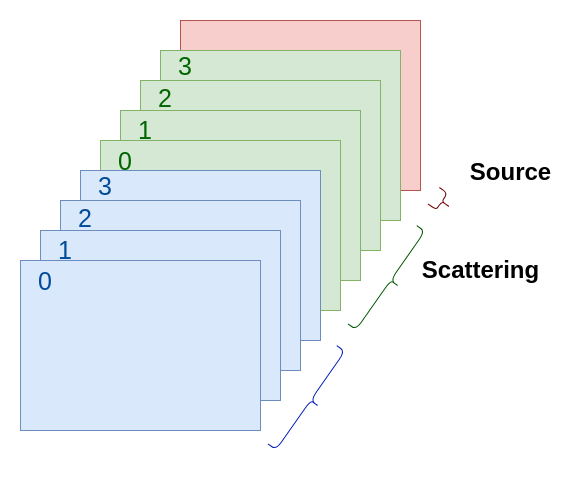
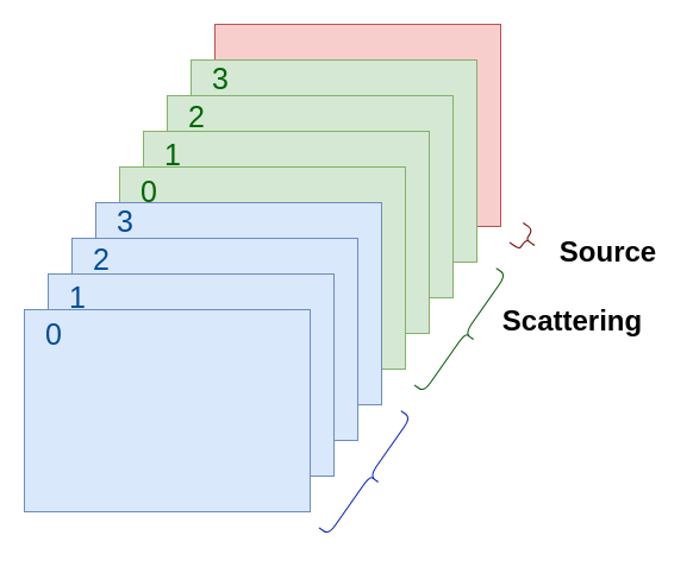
  <mxCell id="0" />
  <mxCell id="1" parent="0" />
  <mxCell id="2" value="" style="rounded=0;whiteSpace=wrap;html=1;labelPosition=left;verticalLabelPosition=middle;align=right;verticalAlign=middle;textDirection=ltr;fillColor=#f8cecc;strokeColor=#b85450;" vertex="1" parent="1"><mxGeometry x="180" y="20" width="240" height="170" as="geometry" /></mxCell>
  <mxCell id="3" value="" style="rounded=0;whiteSpace=wrap;html=1;fillColor=#d5e8d4;strokeColor=#82b366;" vertex="1" parent="1"><mxGeometry x="160" y="50" width="240" height="170" as="geometry" /></mxCell>
  <mxCell id="4" value="" style="rounded=0;whiteSpace=wrap;html=1;fillColor=#d5e8d4;strokeColor=#82b366;" vertex="1" parent="1"><mxGeometry x="140" y="80" width="240" height="170" as="geometry" /></mxCell>
  <mxCell id="5" value="" style="rounded=0;whiteSpace=wrap;html=1;fillColor=#d5e8d4;strokeColor=#82b366;" vertex="1" parent="1"><mxGeometry x="120" y="110" width="240" height="170" as="geometry" /></mxCell>
  <mxCell id="6" value="" style="rounded=0;whiteSpace=wrap;html=1;labelPosition=left;verticalLabelPosition=middle;align=right;verticalAlign=middle;textDirection=ltr;fillColor=#d5e8d4;strokeColor=#82b366;" vertex="1" parent="1"><mxGeometry x="100" y="140" width="240" height="170" as="geometry" /></mxCell>
  <mxCell id="7" value="&lt;div&gt;2&lt;/div&gt;" style="text;html=1;strokeColor=none;fillColor=none;align=center;verticalAlign=middle;whiteSpace=wrap;rounded=0;fontSize=25;fontColor=#006600;" vertex="1" parent="1"><mxGeometry x="140" y="82" width="50" height="30" as="geometry" /></mxCell>
  <mxCell id="8" value="3" style="text;html=1;strokeColor=none;fillColor=none;align=center;verticalAlign=middle;whiteSpace=wrap;rounded=0;fontSize=25;fontColor=#006600;" vertex="1" parent="1"><mxGeometry x="160" y="50" width="50" height="30" as="geometry" /></mxCell>
  <mxCell id="9" value="1" style="text;html=1;strokeColor=none;fillColor=none;align=center;verticalAlign=middle;whiteSpace=wrap;rounded=0;fontSize=25;fontColor=#006600;" vertex="1" parent="1"><mxGeometry x="120" y="114" width="50" height="30" as="geometry" /></mxCell>
  <mxCell id="10" value="0" style="text;html=1;strokeColor=none;fillColor=none;align=center;verticalAlign=middle;whiteSpace=wrap;rounded=0;fontSize=25;fontColor=#006600;" vertex="1" parent="1"><mxGeometry x="100" y="145" width="50" height="30" as="geometry" /></mxCell>
  <mxCell id="11" value="" style="rounded=0;whiteSpace=wrap;html=1;fillColor=#dae8fc;strokeColor=#6c8ebf;" vertex="1" parent="1"><mxGeometry x="80" y="170" width="240" height="170" as="geometry" /></mxCell>
  <mxCell id="12" value="" style="rounded=0;whiteSpace=wrap;html=1;fillColor=#dae8fc;strokeColor=#6c8ebf;" vertex="1" parent="1"><mxGeometry x="60" y="200" width="240" height="170" as="geometry" /></mxCell>
  <mxCell id="13" value="" style="rounded=0;whiteSpace=wrap;html=1;fillColor=#dae8fc;strokeColor=#6c8ebf;" vertex="1" parent="1"><mxGeometry x="40" y="230" width="240" height="170" as="geometry" /></mxCell>
  <mxCell id="14" value="" style="rounded=0;whiteSpace=wrap;html=1;labelPosition=left;verticalLabelPosition=middle;align=right;verticalAlign=middle;textDirection=ltr;fillColor=#dae8fc;strokeColor=#6c8ebf;" vertex="1" parent="1"><mxGeometry x="20" y="260" width="240" height="170" as="geometry" /></mxCell>
  <mxCell id="15" value="&lt;div&gt;2&lt;/div&gt;" style="text;html=1;strokeColor=none;fillColor=none;align=center;verticalAlign=middle;whiteSpace=wrap;rounded=0;fontSize=25;fontColor=#004C99;" vertex="1" parent="1"><mxGeometry x="60" y="202" width="50" height="30" as="geometry" /></mxCell>
  <mxCell id="16" value="3" style="text;html=1;strokeColor=none;fillColor=none;align=center;verticalAlign=middle;whiteSpace=wrap;rounded=0;fontSize=25;fontColor=#004C99;" vertex="1" parent="1"><mxGeometry x="80" y="170" width="50" height="30" as="geometry" /></mxCell>
  <mxCell id="17" value="1" style="text;html=1;strokeColor=none;fillColor=none;align=center;verticalAlign=middle;whiteSpace=wrap;rounded=0;fontSize=25;fontColor=#004C99;" vertex="1" parent="1"><mxGeometry x="40" y="234" width="50" height="30" as="geometry" /></mxCell>
  <mxCell id="18" value="0" style="text;html=1;strokeColor=none;fillColor=none;align=center;verticalAlign=middle;whiteSpace=wrap;rounded=0;fontSize=25;fontColor=#004C99;" vertex="1" parent="1"><mxGeometry x="20" y="265" width="50" height="30" as="geometry" /></mxCell>
  <mxCell id="19" value="" style="shape=curlyBracket;whiteSpace=wrap;html=1;rounded=1;flipH=1;fontSize=25;rotation=35;fillColor=#0050ef;fontColor=#ffffff;strokeColor=#001DBC;" vertex="1" parent="1"><mxGeometry x="300" y="340" width="20" height="120" as="geometry" /></mxCell>
  <mxCell id="20" value="" style="shape=curlyBracket;whiteSpace=wrap;html=1;rounded=1;flipH=1;fontSize=25;rotation=35;fillColor=#008a00;fontColor=#ffffff;strokeColor=#005700;" vertex="1" parent="1"><mxGeometry x="380" y="220" width="20" height="120" as="geometry" /></mxCell>
  <mxCell id="21" value="" style="shape=curlyBracket;whiteSpace=wrap;html=1;rounded=1;flipH=1;fontSize=25;rotation=35;fillColor=#a20025;fontColor=#ffffff;strokeColor=#6F0000;" vertex="1" parent="1"><mxGeometry x="431.32" y="190.96" width="20" height="20" as="geometry" /></mxCell>
  <mxCell id="22" value="Scattering" style="text;strokeColor=none;fillColor=none;html=1;fontSize=24;fontStyle=1;verticalAlign=middle;align=center;fontColor=#000000;" vertex="1" parent="1"><mxGeometry x="430" y="250" width="100" height="40" as="geometry" /></mxCell>
- <mxCell id="23" value="Source" style="text;strokeColor=none;fillColor=none;html=1;fontSize=24;fontStyle=1;verticalAlign=middle;align=center;fontColor=#000000;" vertex="1" parent="1"><mxGeometry x="460" y="152" width="100" height="40" as="geometry" /></mxCell>
+ <mxCell id="23" value="Source" style="text;strokeColor=none;fillColor=none;html=1;fontSize=24;fontStyle=1;verticalAlign=middle;align=center;fontColor=#000000;" vertex="1" parent="1"><mxGeometry x="460" y="192" width="100" height="40" as="geometry" /></mxCell>
